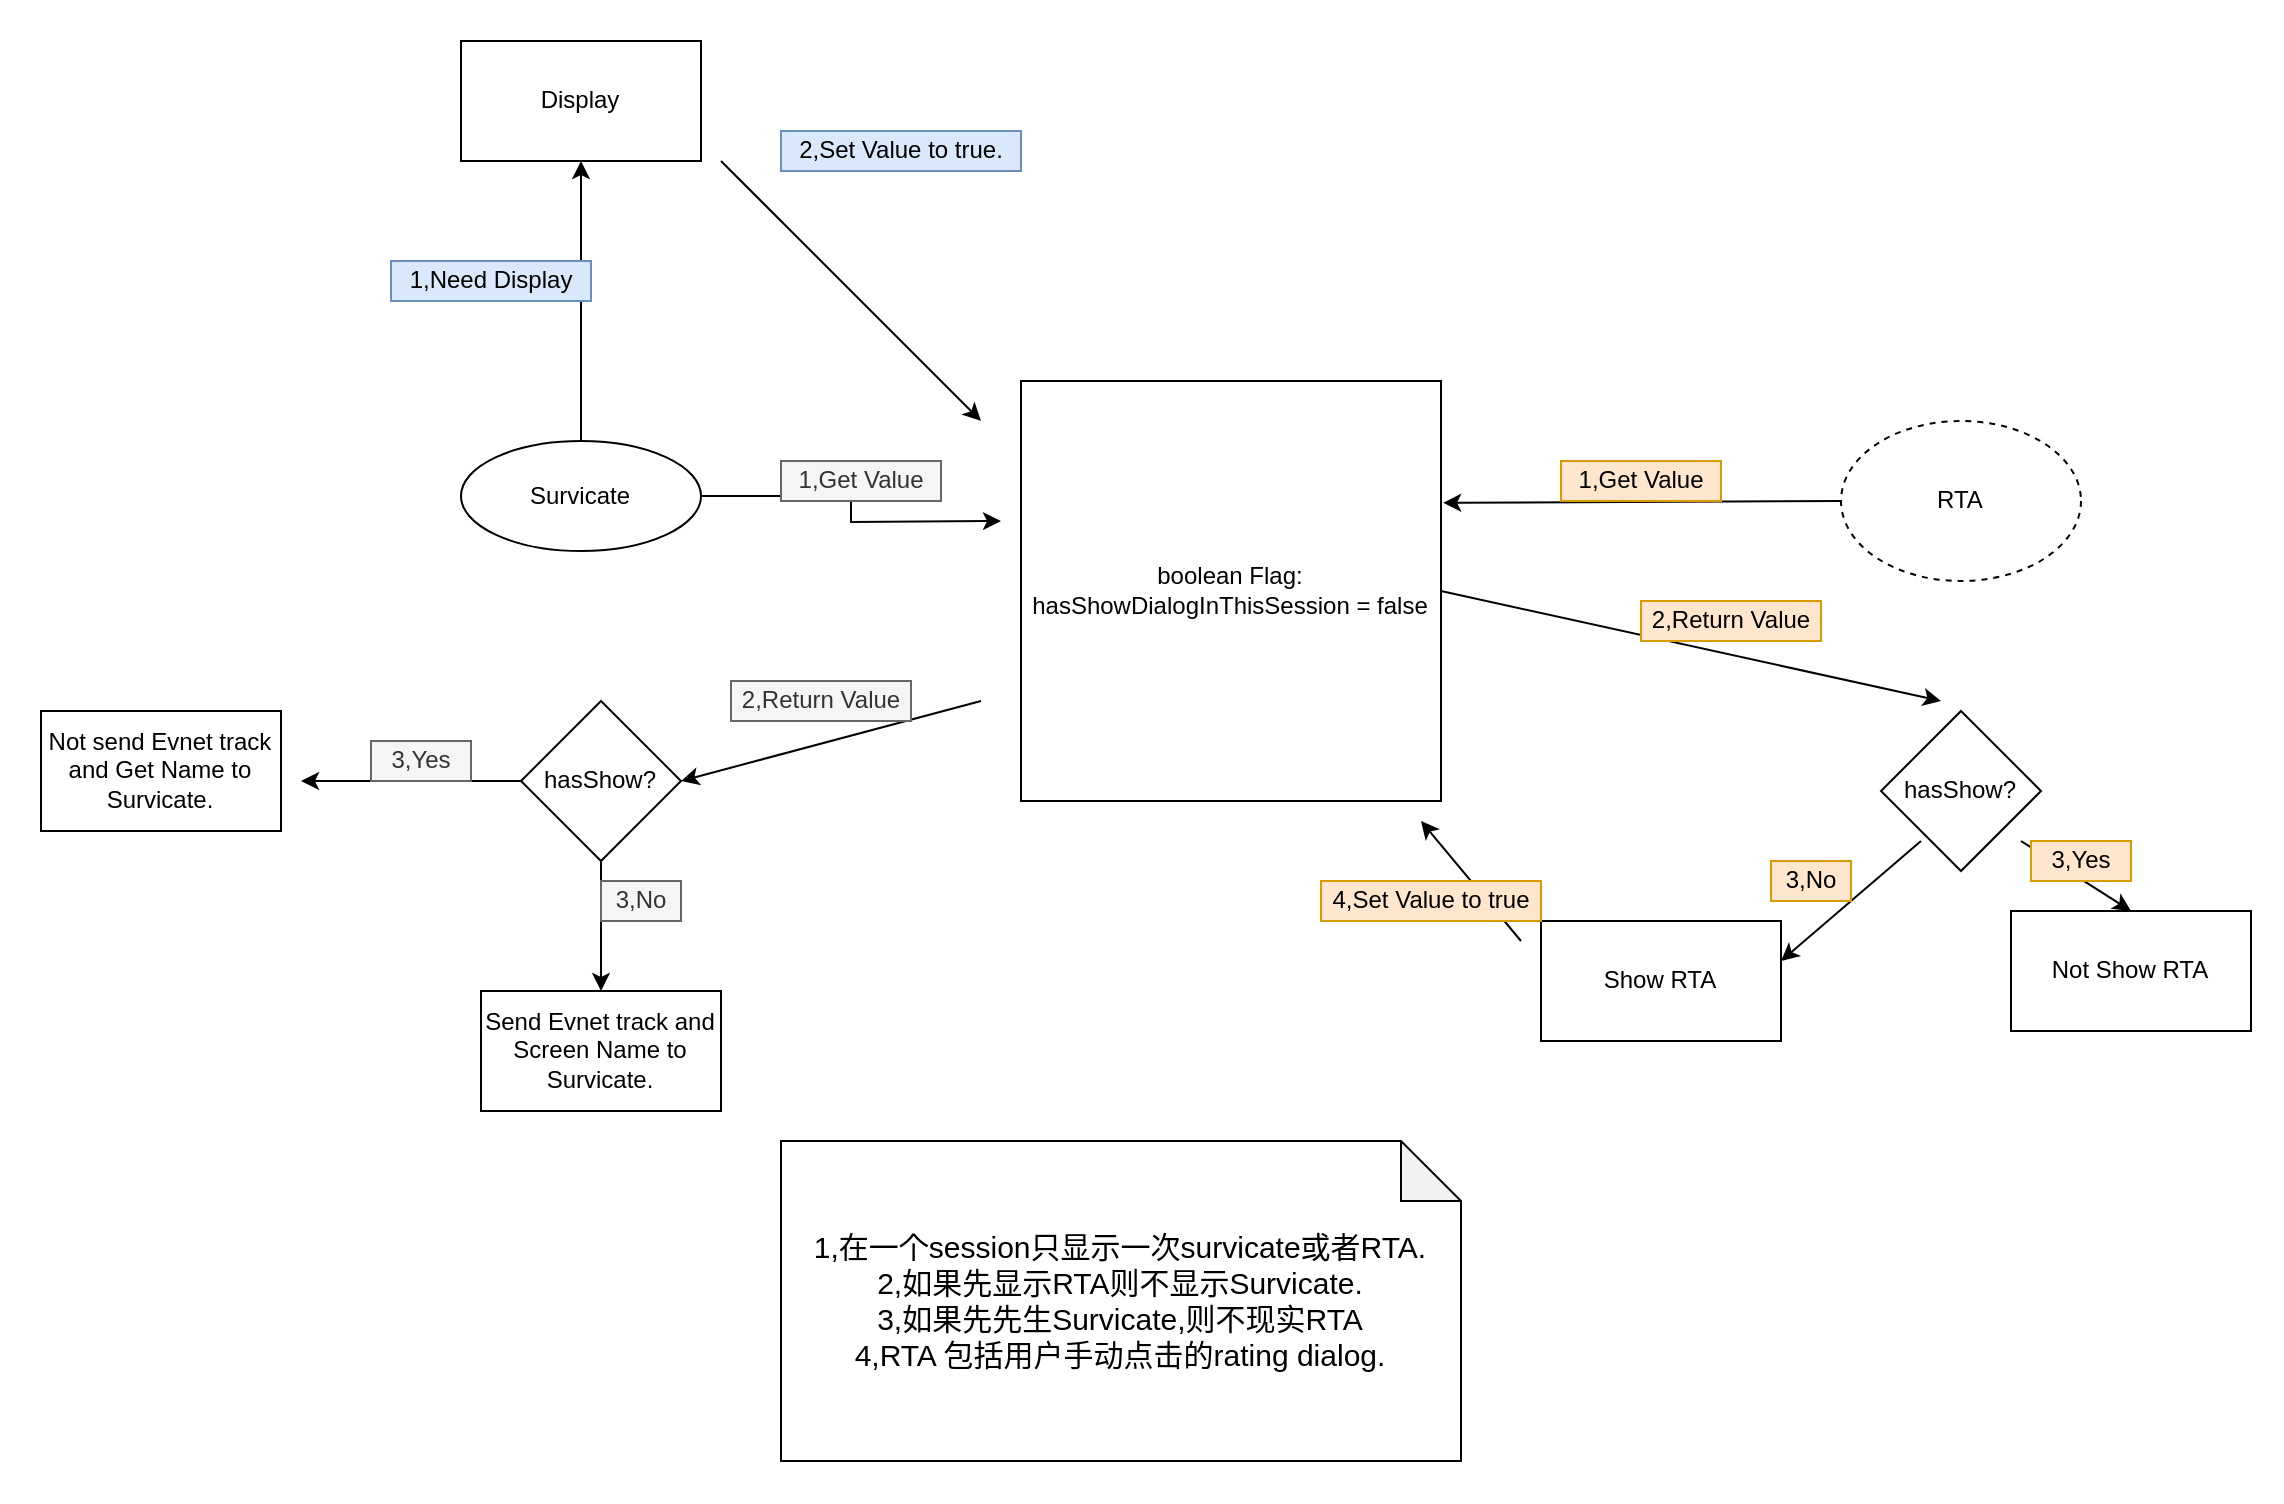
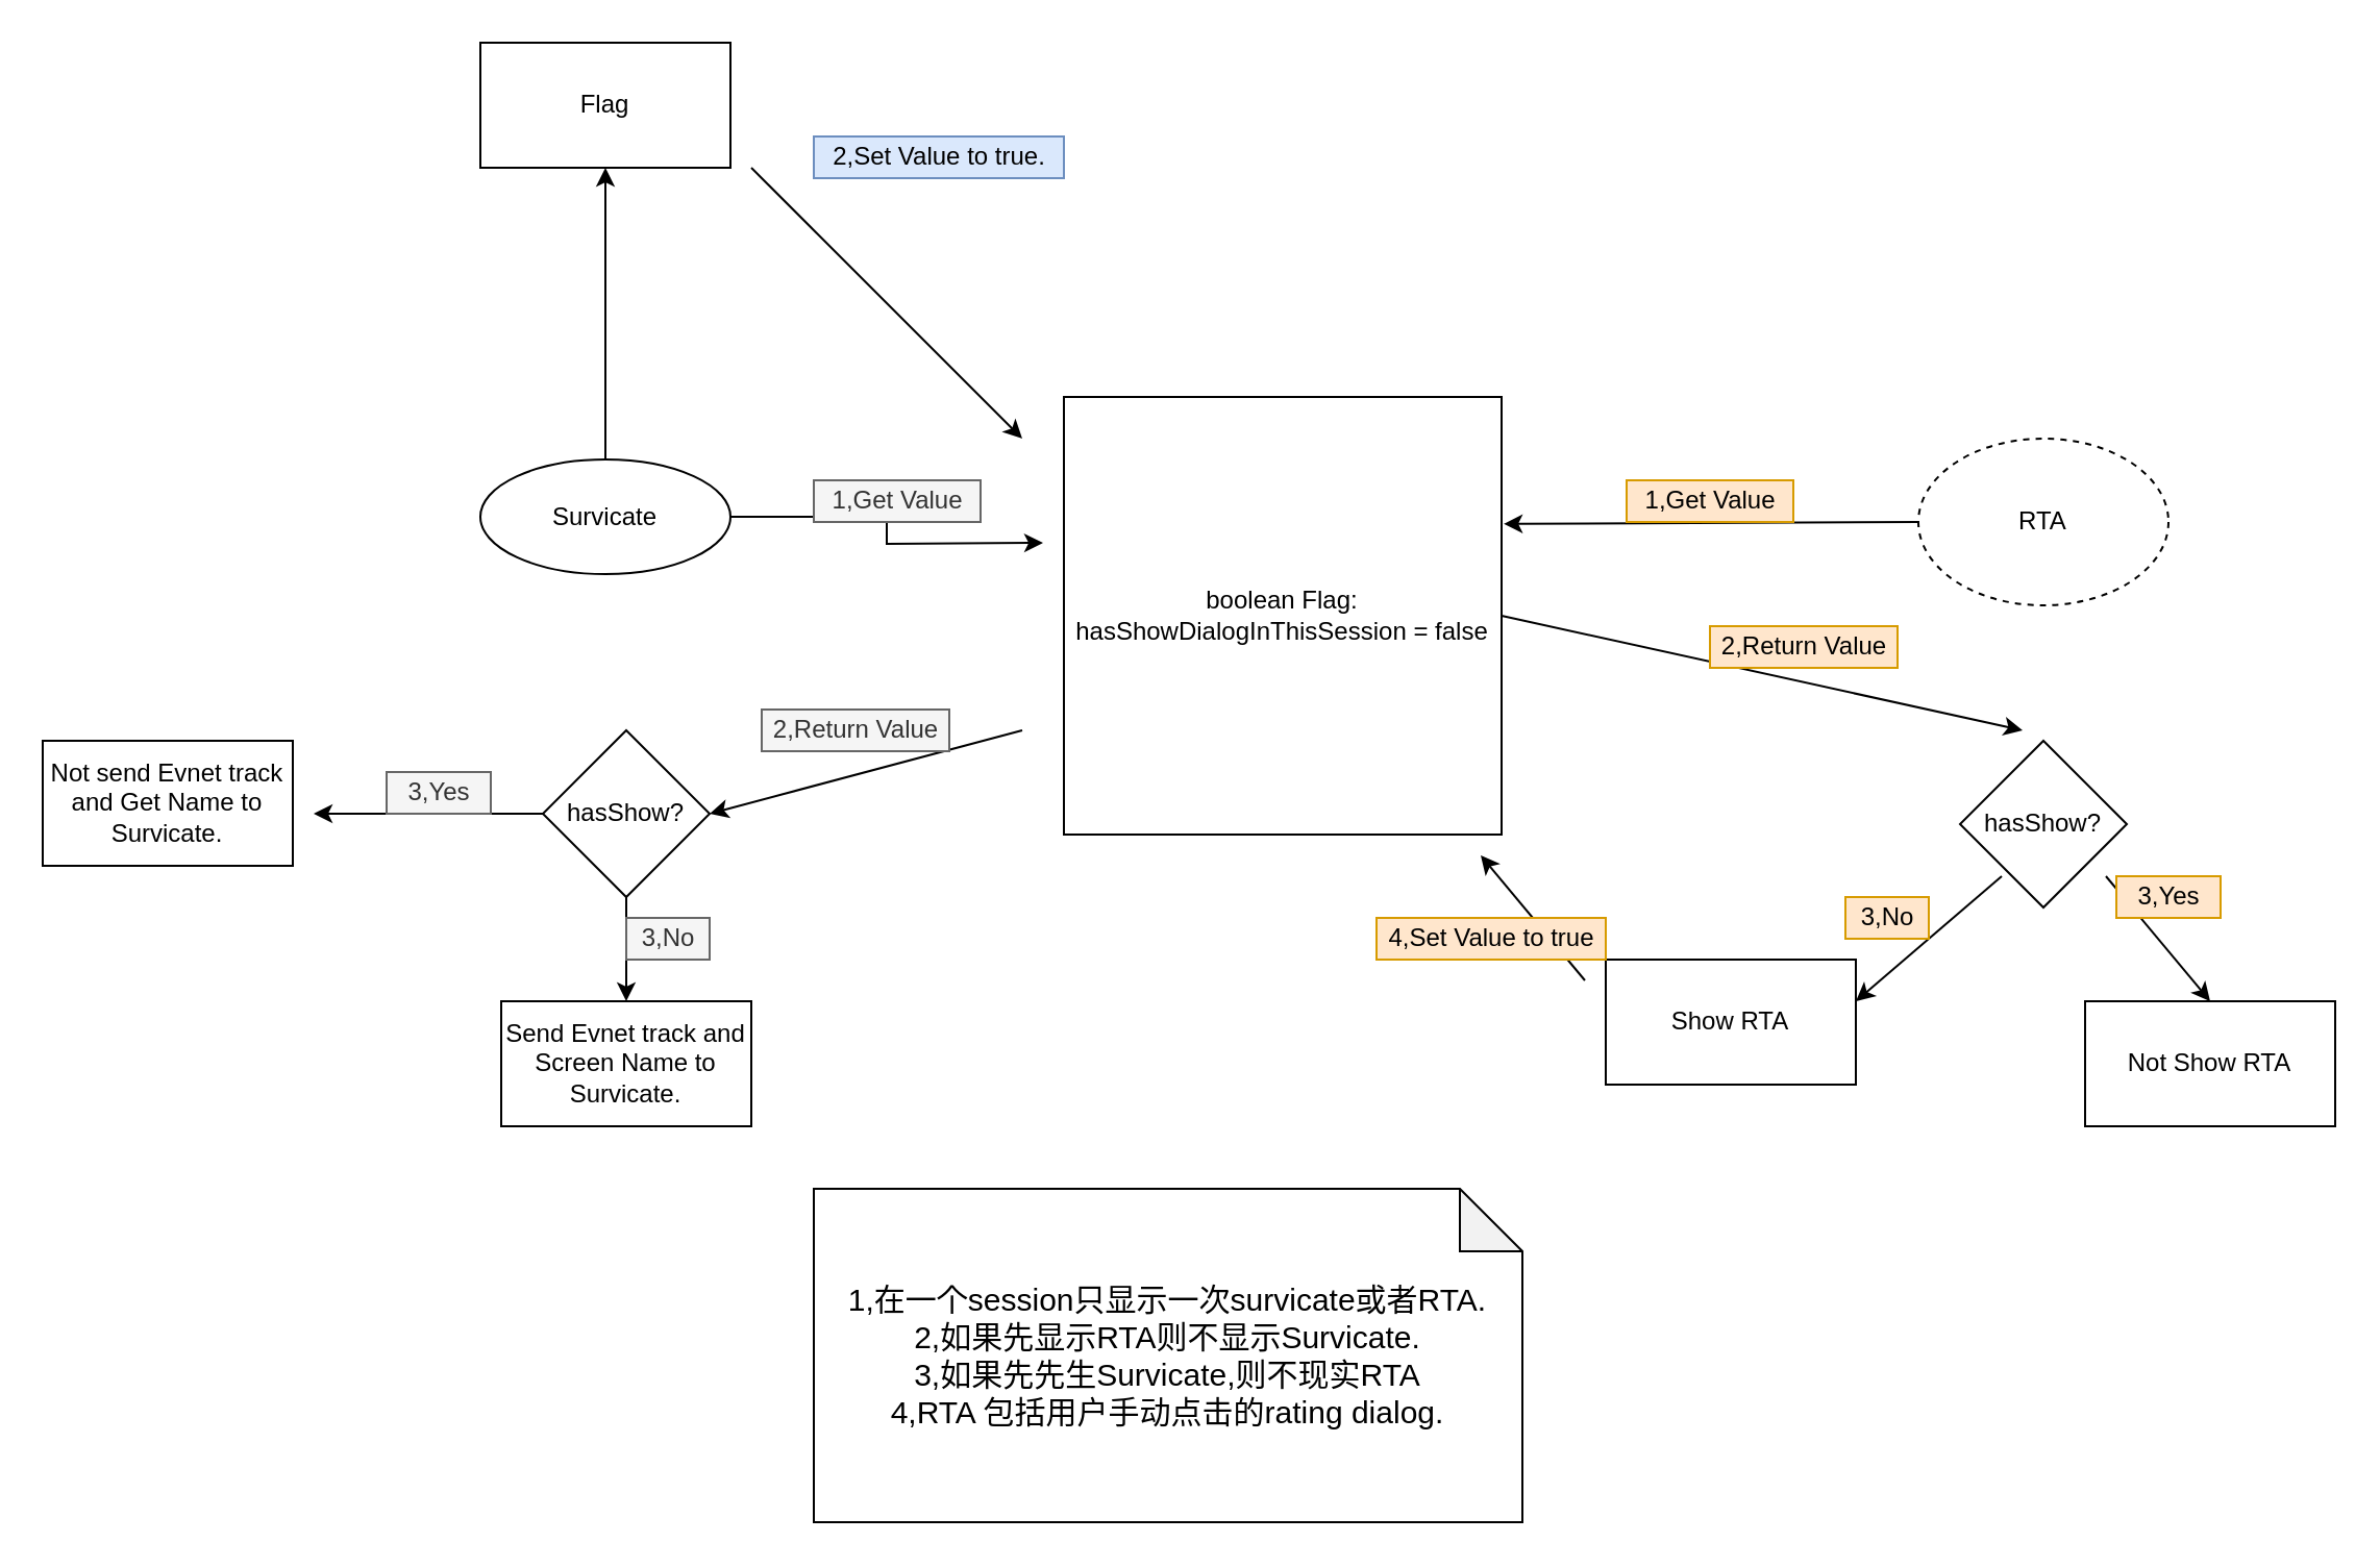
  <mxCell id="0" />
  <mxCell id="1" parent="0" />
  <mxCell id="2" style="edgeStyle=orthogonalEdgeStyle;rounded=0;orthogonalLoop=1;jettySize=auto;html=1;" edge="1" parent="1" source="3"><mxGeometry relative="1" as="geometry"><mxPoint x="500" y="260" as="targetPoint" /></mxGeometry></mxCell>
  <mxCell id="3" value="Survicate" style="ellipse;whiteSpace=wrap;html=1;" vertex="1" parent="1"><mxGeometry x="230" y="220" width="120" height="55" as="geometry" /></mxCell>
  <mxCell id="4" value="RTA" style="ellipse;whiteSpace=wrap;html=1;dashed=1;" vertex="1" parent="1"><mxGeometry x="920" y="210" width="120" height="80" as="geometry" /></mxCell>
  <mxCell id="5" value="boolean Flag: hasShowDialogInThisSession = false" style="rounded=0;whiteSpace=wrap;html=1;" vertex="1" parent="1"><mxGeometry x="510" y="190" width="210" height="210" as="geometry" /></mxCell>
  <mxCell id="6" value="1,Get Value" style="text;html=1;align=center;verticalAlign=middle;resizable=0;points=[];autosize=1;strokeColor=#666666;fillColor=#f5f5f5;fontColor=#333333;" vertex="1" parent="1"><mxGeometry x="390" y="230" width="80" height="20" as="geometry" /></mxCell>
  <mxCell id="7" value="" style="endArrow=classic;html=1;" edge="1" parent="1"><mxGeometry width="50" height="50" relative="1" as="geometry"><mxPoint x="490" y="350" as="sourcePoint" /><mxPoint x="340" y="390" as="targetPoint" /></mxGeometry></mxCell>
  <mxCell id="8" value="2,Return Value" style="text;html=1;align=center;verticalAlign=middle;resizable=0;points=[];autosize=1;strokeColor=#666666;fillColor=#f5f5f5;fontColor=#333333;" vertex="1" parent="1"><mxGeometry x="365" y="340" width="90" height="20" as="geometry" /></mxCell>
  <mxCell id="9" style="edgeStyle=orthogonalEdgeStyle;rounded=0;orthogonalLoop=1;jettySize=auto;html=1;" edge="1" parent="1" source="11"><mxGeometry relative="1" as="geometry"><mxPoint x="150" y="390" as="targetPoint" /></mxGeometry></mxCell>
  <mxCell id="10" style="edgeStyle=orthogonalEdgeStyle;rounded=0;orthogonalLoop=1;jettySize=auto;html=1;entryX=0.5;entryY=0;entryDx=0;entryDy=0;" edge="1" parent="1" source="11" target="14"><mxGeometry relative="1" as="geometry" /></mxCell>
  <mxCell id="11" value="hasShow?" style="rhombus;whiteSpace=wrap;html=1;" vertex="1" parent="1"><mxGeometry x="260" y="350" width="80" height="80" as="geometry" /></mxCell>
  <mxCell id="12" value="Not send Evnet track and Get Name to Survicate." style="rounded=0;whiteSpace=wrap;html=1;" vertex="1" parent="1"><mxGeometry x="20" y="355" width="120" height="60" as="geometry" /></mxCell>
  <mxCell id="13" value="3,Yes" style="text;html=1;align=center;verticalAlign=middle;resizable=0;points=[];autosize=1;strokeColor=#666666;fillColor=#f5f5f5;fontColor=#333333;" vertex="1" parent="1"><mxGeometry x="185" y="370" width="50" height="20" as="geometry" /></mxCell>
- <mxCell id="14" value="Send Evnet track and Screen Name to Survicate." style="rounded=0;whiteSpace=wrap;html=1;" vertex="1" parent="1"><mxGeometry x="240" y="495" width="120" height="60" as="geometry" /></mxCell>
+ <mxCell id="14" value="Send Evnet track and Screen Name to Survicate." style="rounded=0;whiteSpace=wrap;html=1;" vertex="1" parent="1"><mxGeometry x="240" y="480" width="120" height="60" as="geometry" /></mxCell>
  <mxCell id="15" value="3,No" style="text;html=1;align=center;verticalAlign=middle;resizable=0;points=[];autosize=1;strokeColor=#666666;fillColor=#f5f5f5;fontColor=#333333;" vertex="1" parent="1"><mxGeometry x="300" y="440" width="40" height="20" as="geometry" /></mxCell>
- <mxCell id="16" value="Display" style="rounded=0;whiteSpace=wrap;html=1;" vertex="1" parent="1"><mxGeometry y="20" width="120" height="60" as="geometry" x="230" /></mxCell>
+ <mxCell id="16" value="Flag" style="rounded=0;whiteSpace=wrap;html=1;" vertex="1" parent="1"><mxGeometry y="20" width="120" height="60" as="geometry" x="230" /></mxCell>
  <mxCell id="17" value="" style="endArrow=classic;html=1;entryX=0.5;entryY=1;entryDx=0;entryDy=0;exitX=0.5;exitY=0;exitDx=0;exitDy=0;" edge="1" parent="1" source="3" target="16"><mxGeometry width="50" height="50" relative="1" as="geometry"><mxPoint x="440" y="280" as="sourcePoint" /><mxPoint x="490" y="230" as="targetPoint" /></mxGeometry></mxCell>
  <mxCell id="18" value="" style="endArrow=classic;html=1;" edge="1" parent="1"><mxGeometry width="50" height="50" relative="1" as="geometry"><mxPoint x="360" y="80" as="sourcePoint" /><mxPoint x="490" y="210" as="targetPoint" /></mxGeometry></mxCell>
  <mxCell id="19" value="2,Set Value to true." style="text;html=1;align=center;verticalAlign=middle;resizable=0;points=[];autosize=1;strokeColor=#6c8ebf;fillColor=#dae8fc;" vertex="1" parent="1"><mxGeometry x="390" y="65" width="120" height="20" as="geometry" /></mxCell>
- <mxCell id="20" value="1,Need Display" style="text;html=1;align=center;verticalAlign=middle;resizable=0;points=[];autosize=1;strokeColor=#6c8ebf;fillColor=#dae8fc;" vertex="1" parent="1"><mxGeometry x="195" y="130" width="100" height="20" as="geometry" /></mxCell>
  <mxCell id="21" value="" style="endArrow=classic;html=1;entryX=1.005;entryY=0.29;entryDx=0;entryDy=0;entryPerimeter=0;exitX=0;exitY=0.5;exitDx=0;exitDy=0;" edge="1" parent="1" source="4" target="5"><mxGeometry width="50" height="50" relative="1" as="geometry"><mxPoint x="580" y="280" as="sourcePoint" /><mxPoint x="630" y="230" as="targetPoint" /></mxGeometry></mxCell>
  <mxCell id="22" value="1,Get Value" style="text;html=1;align=center;verticalAlign=middle;resizable=0;points=[];autosize=1;strokeColor=#d79b00;fillColor=#ffe6cc;" vertex="1" parent="1"><mxGeometry x="780" y="230" width="80" height="20" as="geometry" /></mxCell>
  <mxCell id="23" value="hasShow?" style="rhombus;whiteSpace=wrap;html=1;" vertex="1" parent="1"><mxGeometry x="940" y="355" width="80" height="80" as="geometry" /></mxCell>
  <mxCell id="24" value="" style="endArrow=classic;html=1;exitX=1;exitY=0.5;exitDx=0;exitDy=0;" edge="1" parent="1" source="5"><mxGeometry width="50" height="50" relative="1" as="geometry"><mxPoint x="580" y="280" as="sourcePoint" /><mxPoint x="970" y="350" as="targetPoint" /></mxGeometry></mxCell>
  <mxCell id="25" value="2,Return Value" style="text;html=1;align=center;verticalAlign=middle;resizable=0;points=[];autosize=1;strokeColor=#d79b00;fillColor=#ffe6cc;" vertex="1" parent="1"><mxGeometry x="820" y="300" width="90" height="20" as="geometry" /></mxCell>
  <mxCell id="26" value="Show RTA" style="rounded=0;whiteSpace=wrap;html=1;" vertex="1" parent="1"><mxGeometry x="770" y="460" width="120" height="60" as="geometry" /></mxCell>
  <mxCell id="27" value="" style="endArrow=classic;html=1;" edge="1" parent="1"><mxGeometry width="50" height="50" relative="1" as="geometry"><mxPoint x="960" y="420" as="sourcePoint" /><mxPoint x="890" y="480" as="targetPoint" /></mxGeometry></mxCell>
  <mxCell id="28" value="" style="endArrow=classic;html=1;" edge="1" parent="1"><mxGeometry width="50" height="50" relative="1" as="geometry"><mxPoint x="760" y="470" as="sourcePoint" /><mxPoint x="710" y="410" as="targetPoint" /></mxGeometry></mxCell>
  <mxCell id="29" value="4,Set Value to true" style="text;html=1;align=center;verticalAlign=middle;resizable=0;points=[];autosize=1;strokeColor=#d79b00;fillColor=#ffe6cc;" vertex="1" parent="1"><mxGeometry x="660" y="440" width="110" height="20" as="geometry" /></mxCell>
  <mxCell id="30" value="3,No" style="text;html=1;align=center;verticalAlign=middle;resizable=0;points=[];autosize=1;strokeColor=#d79b00;fillColor=#ffe6cc;" vertex="1" parent="1"><mxGeometry x="885" y="430" width="40" height="20" as="geometry" /></mxCell>
- <mxCell id="31" value="Not Show RTA" style="rounded=0;whiteSpace=wrap;html=1;" vertex="1" parent="1"><mxGeometry x="1005" y="455" width="120" height="60" as="geometry" /></mxCell>
+ <mxCell id="31" value="Not Show RTA" style="rounded=0;whiteSpace=wrap;html=1;" vertex="1" parent="1"><mxGeometry x="1000" y="480" width="120" height="60" as="geometry" /></mxCell>
  <mxCell id="32" value="" style="endArrow=classic;html=1;entryX=0.5;entryY=0;entryDx=0;entryDy=0;" edge="1" parent="1" target="31"><mxGeometry width="50" height="50" relative="1" as="geometry"><mxPoint x="1010" y="420" as="sourcePoint" /><mxPoint x="630" y="230" as="targetPoint" /></mxGeometry></mxCell>
  <mxCell id="33" value="3,Yes" style="text;html=1;align=center;verticalAlign=middle;resizable=0;points=[];autosize=1;strokeColor=#d79b00;fillColor=#ffe6cc;" vertex="1" parent="1"><mxGeometry x="1015" y="420" width="50" height="20" as="geometry" /></mxCell>
  <mxCell id="34" value="&lt;font style=&quot;font-size: 15px&quot;&gt;1,在一个session只显示一次survicate或者RTA.&lt;br&gt;2,如果先显示RTA则不显示Survicate.&lt;br&gt;3,如果先先生Survicate,则不现实RTA&lt;br&gt;4,RTA 包括用户手动点击的rating dialog.&lt;/font&gt;" style="shape=note;whiteSpace=wrap;html=1;backgroundOutline=1;darkOpacity=0.05;" vertex="1" parent="1"><mxGeometry x="390" y="570" width="340" height="160" as="geometry" /></mxCell>
